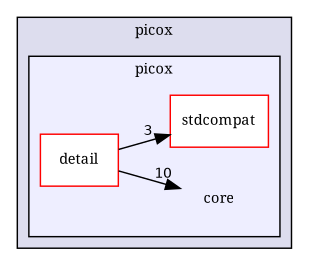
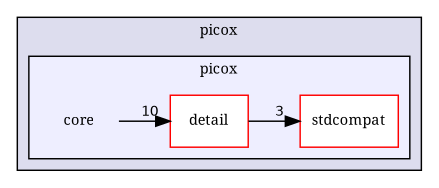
  digraph {
    compound=true
    fontname="Noto Serif"
    rankdir=LR
    node [fontname="Noto Serif" fontsize=10 shape=box color=red fillcolor=white style=filled]
    edge [fontname="Noto Serif" labeldistance=1.5 labelfontname=Helvetica labelfontsize=10]
    n1 [label=core shape=plaintext color="" fillcolor="" style=""]
    n2 [label=detail]
    n3 [label=stdcompat]
    subgraph cluster_1 {
      bgcolor="#ddddee"
      fontsize=10
      label=picox
      pencolor=black
      subgraph cluster_2 {
        bgcolor="#eeeeff"
        fontsize=10
        label=picox
        pencolor=black
        n1
        n2
        n3
      }
    }
-   n2 -> n1 [headlabel=10]
+   n1 -> n2 [headlabel=10]
    n2 -> n3 [headlabel=3]
  }
